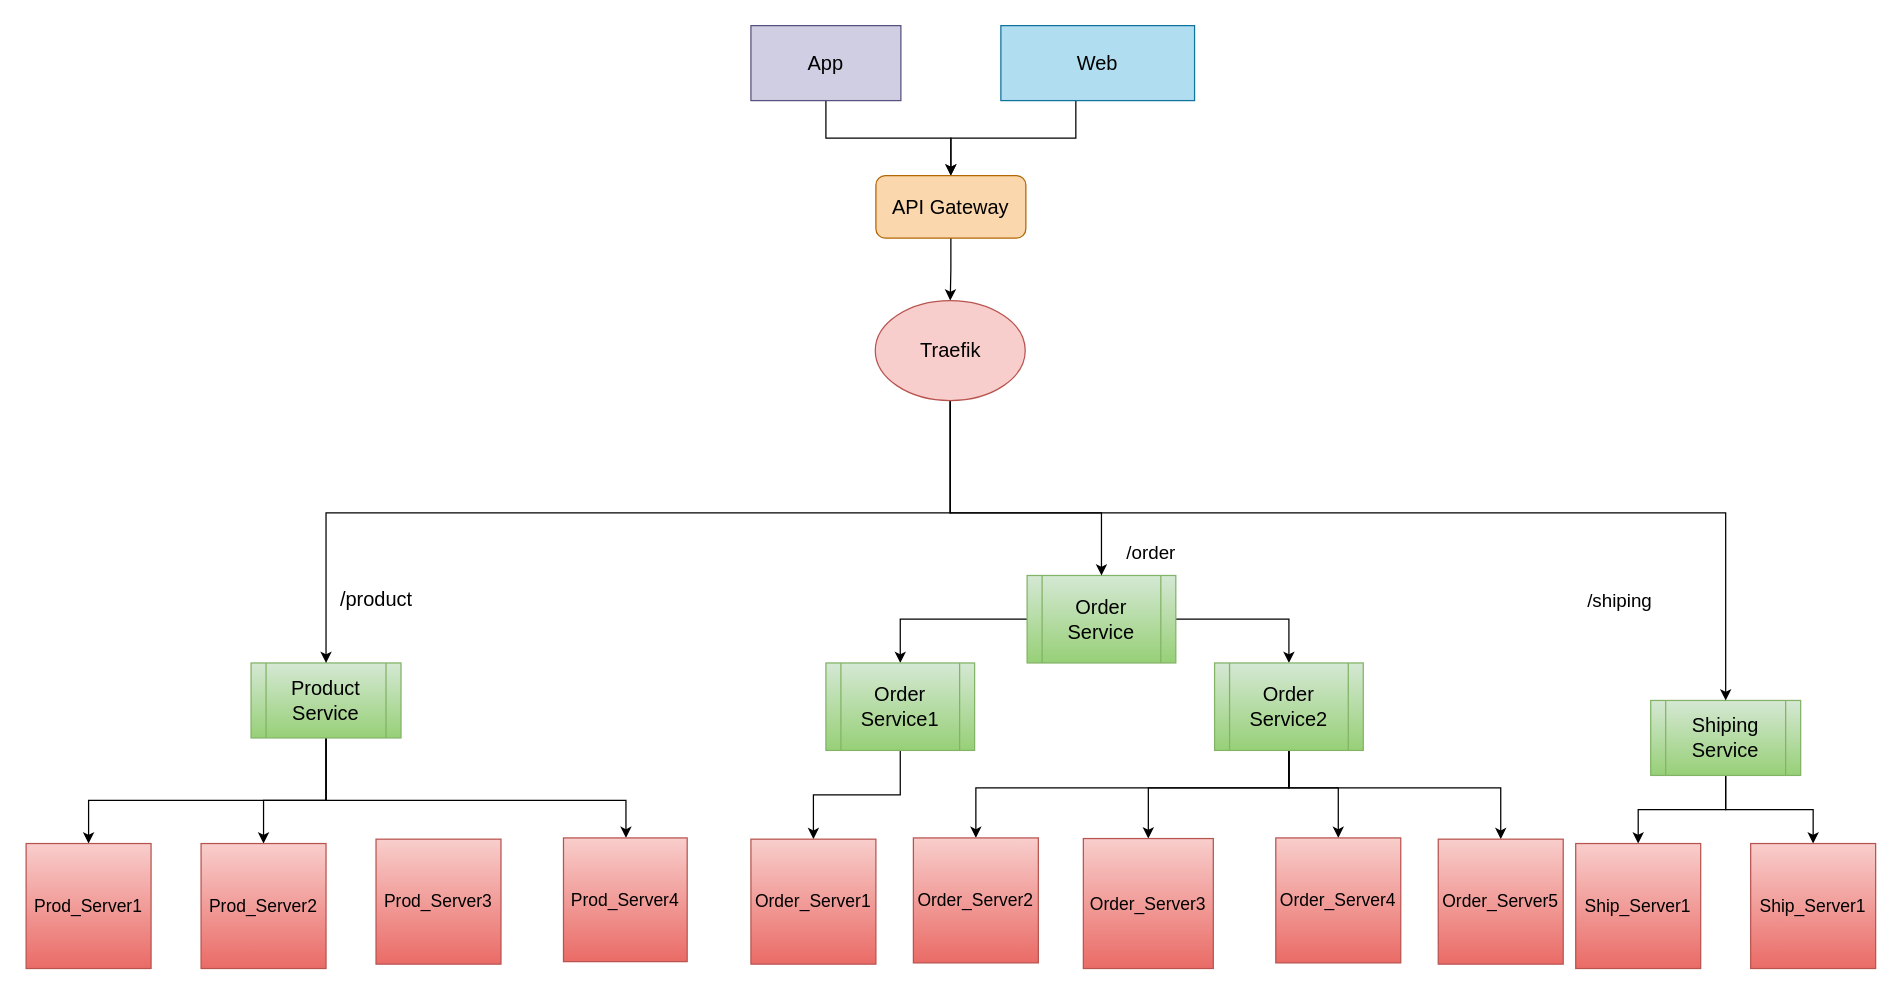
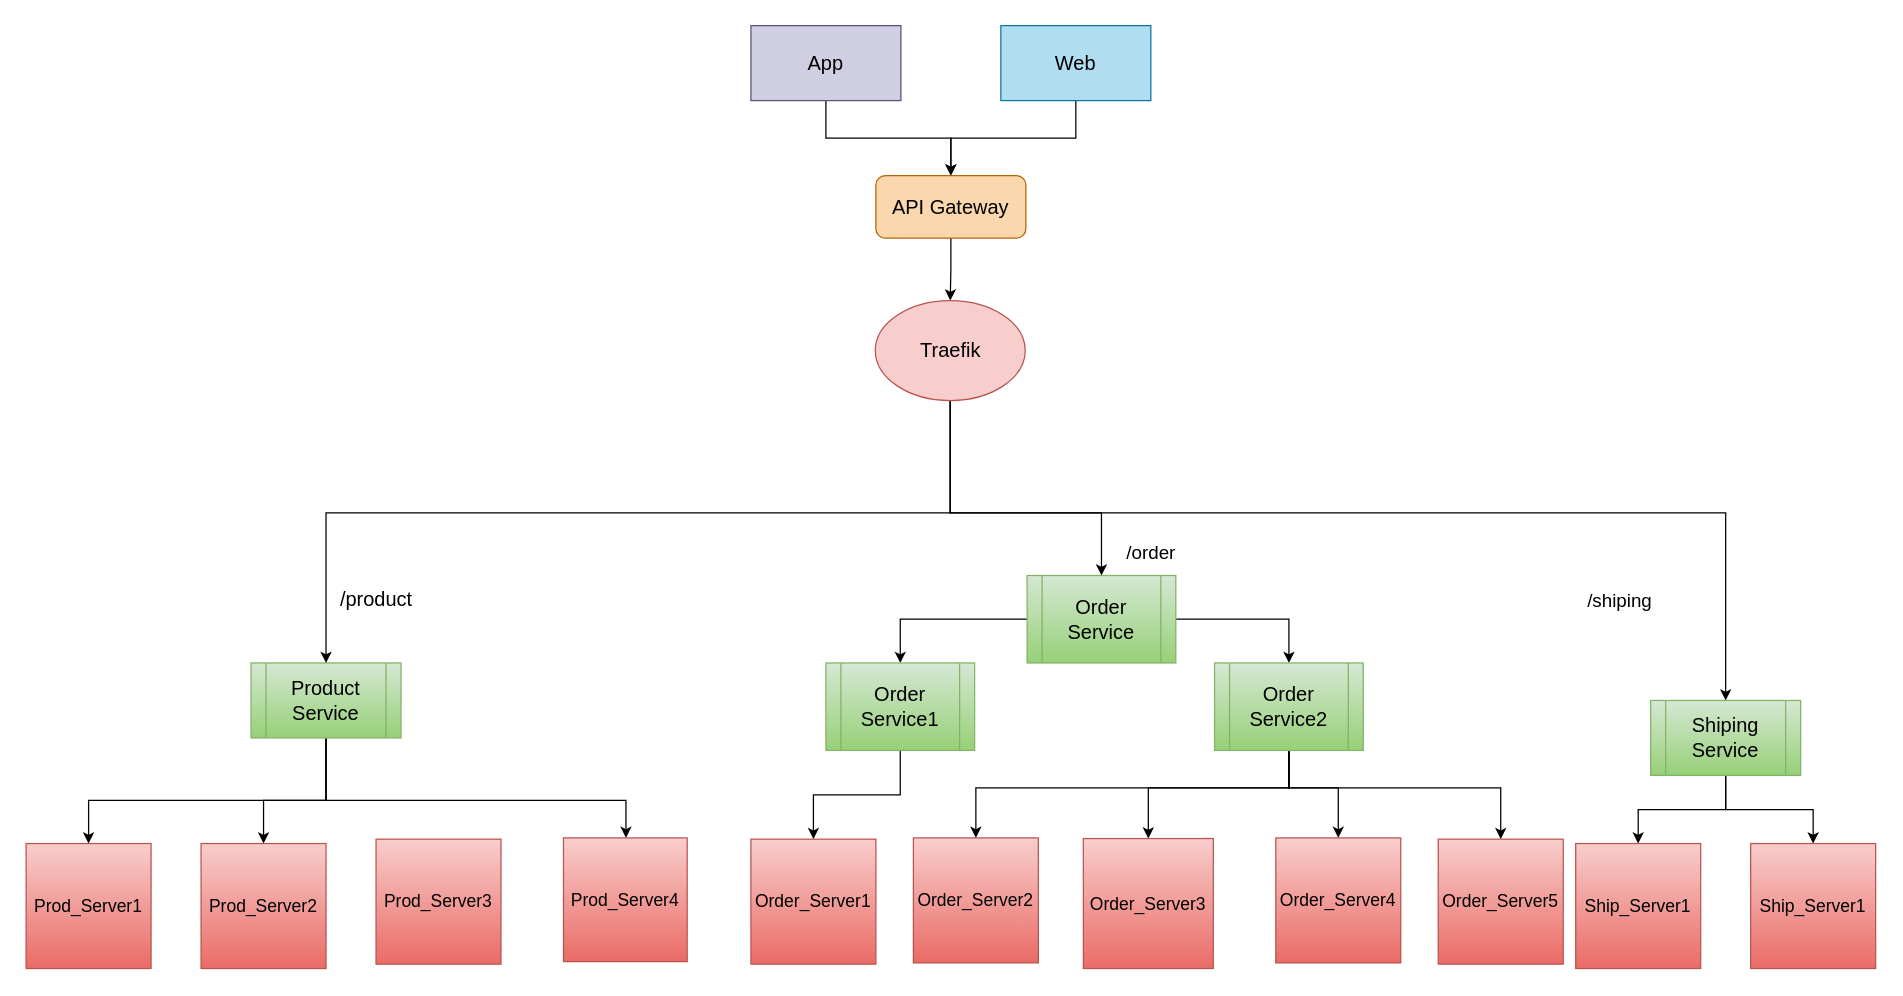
  <mxCell id="0" />
  <mxCell id="1" parent="0" />
  <mxCell id="2" style="edgeStyle=orthogonalEdgeStyle;rounded=0;orthogonalLoop=1;jettySize=auto;html=1;entryX=0.5;entryY=0;entryDx=0;entryDy=0;" edge="1" parent="1" source="3" target="19"><mxGeometry relative="1" as="geometry"><Array as="points"><mxPoint x="660" y="110" /><mxPoint x="760" y="110" /></Array></mxGeometry></mxCell>
  <mxCell id="3" value="&lt;font style=&quot;font-size: 16px;&quot;&gt;App&lt;/font&gt;" style="rounded=0;whiteSpace=wrap;html=1;fillColor=#d0cee2;strokeColor=#56517e;" vertex="1" parent="1"><mxGeometry x="600" y="20" width="120" height="60" as="geometry" /></mxCell>
  <mxCell id="4" style="edgeStyle=orthogonalEdgeStyle;rounded=0;orthogonalLoop=1;jettySize=auto;html=1;entryX=0.5;entryY=0;entryDx=0;entryDy=0;" edge="1" parent="1" source="5" target="19"><mxGeometry relative="1" as="geometry"><Array as="points"><mxPoint x="860" y="110" /><mxPoint x="760" y="110" /></Array></mxGeometry></mxCell>
- <mxCell id="5" value="&lt;font style=&quot;font-size: 16px;&quot;&gt;Web&lt;/font&gt;" style="rounded=0;whiteSpace=wrap;html=1;fillColor=#b1ddf0;strokeColor=#10739e;" vertex="1" parent="1"><mxGeometry x="800" y="20" width="155" height="60" as="geometry" /></mxCell>
+ <mxCell id="5" value="&lt;font style=&quot;font-size: 16px;&quot;&gt;Web&lt;/font&gt;" style="rounded=0;whiteSpace=wrap;html=1;fillColor=#b1ddf0;strokeColor=#10739e;" vertex="1" parent="1"><mxGeometry x="800" y="20" width="120" height="60" as="geometry" /></mxCell>
  <mxCell id="6" style="edgeStyle=orthogonalEdgeStyle;rounded=0;orthogonalLoop=1;jettySize=auto;html=1;entryX=0.5;entryY=0;entryDx=0;entryDy=0;" edge="1" parent="1" source="8" target="26"><mxGeometry relative="1" as="geometry" /></mxCell>
  <mxCell id="7" style="edgeStyle=orthogonalEdgeStyle;rounded=0;orthogonalLoop=1;jettySize=auto;html=1;entryX=0.5;entryY=0;entryDx=0;entryDy=0;" edge="1" parent="1" source="8" target="24"><mxGeometry relative="1" as="geometry" /></mxCell>
  <mxCell id="8" value="&lt;font style=&quot;font-size: 16px;&quot;&gt;Order Service&lt;/font&gt;" style="shape=process;whiteSpace=wrap;html=1;backgroundOutline=1;fillColor=#d5e8d4;gradientColor=#97d077;strokeColor=#82b366;" vertex="1" parent="1"><mxGeometry x="821" y="460" width="119" height="70" as="geometry" /></mxCell>
  <mxCell id="9" style="edgeStyle=orthogonalEdgeStyle;rounded=0;orthogonalLoop=1;jettySize=auto;html=1;entryX=0.5;entryY=0;entryDx=0;entryDy=0;fontSize=16;" edge="1" parent="1" source="12" target="41"><mxGeometry relative="1" as="geometry"><Array as="points"><mxPoint x="260" y="640" /><mxPoint x="70" y="640" /></Array></mxGeometry></mxCell>
  <mxCell id="10" style="edgeStyle=orthogonalEdgeStyle;rounded=0;orthogonalLoop=1;jettySize=auto;html=1;entryX=0.5;entryY=0;entryDx=0;entryDy=0;fontSize=16;" edge="1" parent="1" source="12" target="40"><mxGeometry relative="1" as="geometry"><Array as="points"><mxPoint x="260" y="640" /><mxPoint x="210" y="640" /></Array></mxGeometry></mxCell>
  <mxCell id="11" style="edgeStyle=orthogonalEdgeStyle;rounded=0;orthogonalLoop=1;jettySize=auto;html=1;fontSize=16;" edge="1" parent="1" source="12" target="34"><mxGeometry relative="1" as="geometry"><Array as="points"><mxPoint x="260" y="640" /><mxPoint x="500" y="640" /></Array></mxGeometry></mxCell>
  <mxCell id="12" value="&lt;font style=&quot;font-size: 16px;&quot;&gt;Product Service&lt;/font&gt;" style="shape=process;whiteSpace=wrap;html=1;backgroundOutline=1;fillColor=#d5e8d4;gradientColor=#97d077;strokeColor=#82b366;" vertex="1" parent="1"><mxGeometry x="200" y="530" width="120" height="60" as="geometry" /></mxCell>
  <mxCell id="13" style="edgeStyle=orthogonalEdgeStyle;rounded=0;orthogonalLoop=1;jettySize=auto;html=1;entryX=0.5;entryY=0;entryDx=0;entryDy=0;fontSize=16;" edge="1" parent="1" source="15" target="35"><mxGeometry relative="1" as="geometry" /></mxCell>
  <mxCell id="14" style="edgeStyle=orthogonalEdgeStyle;rounded=0;orthogonalLoop=1;jettySize=auto;html=1;entryX=0.5;entryY=0;entryDx=0;entryDy=0;fontSize=16;" edge="1" parent="1" source="15" target="36"><mxGeometry relative="1" as="geometry" /></mxCell>
  <mxCell id="15" value="&lt;font style=&quot;font-size: 16px;&quot;&gt;Shiping Service&lt;/font&gt;" style="shape=process;whiteSpace=wrap;html=1;backgroundOutline=1;fillColor=#d5e8d4;gradientColor=#97d077;strokeColor=#82b366;" vertex="1" parent="1"><mxGeometry x="1320" y="560" width="120" height="60" as="geometry" /></mxCell>
  <mxCell id="16" style="edgeStyle=orthogonalEdgeStyle;rounded=0;orthogonalLoop=1;jettySize=auto;html=1;entryX=0.5;entryY=0;entryDx=0;entryDy=0;exitX=0.5;exitY=1;exitDx=0;exitDy=0;" edge="1" parent="1" source="29" target="8"><mxGeometry relative="1" as="geometry"><Array as="points"><mxPoint x="760" y="410" /><mxPoint x="881" y="410" /></Array></mxGeometry></mxCell>
  <mxCell id="17" value="/order" style="edgeLabel;html=1;align=center;verticalAlign=middle;resizable=0;points=[];fontSize=15;" vertex="1" connectable="0" parent="16"><mxGeometry x="0.279" y="-1" relative="1" as="geometry"><mxPoint x="83" y="29" as="offset" /></mxGeometry></mxCell>
  <mxCell id="18" style="edgeStyle=orthogonalEdgeStyle;rounded=0;orthogonalLoop=1;jettySize=auto;html=1;" edge="1" parent="1" source="19" target="29"><mxGeometry relative="1" as="geometry" /></mxCell>
  <mxCell id="19" value="&lt;font style=&quot;font-size: 16px;&quot;&gt;API Gateway&lt;/font&gt;" style="rounded=1;whiteSpace=wrap;html=1;fillColor=#fad7ac;strokeColor=#b46504;" vertex="1" parent="1"><mxGeometry x="700" y="140" width="120" height="50" as="geometry" /></mxCell>
  <mxCell id="20" style="edgeStyle=orthogonalEdgeStyle;rounded=0;orthogonalLoop=1;jettySize=auto;html=1;fontSize=16;" edge="1" parent="1" source="24" target="39"><mxGeometry relative="1" as="geometry"><Array as="points"><mxPoint x="1031" y="630" /><mxPoint x="780" y="630" /></Array></mxGeometry></mxCell>
  <mxCell id="21" style="edgeStyle=orthogonalEdgeStyle;rounded=0;orthogonalLoop=1;jettySize=auto;html=1;entryX=0.5;entryY=0;entryDx=0;entryDy=0;fontSize=16;" edge="1" parent="1" source="24" target="37"><mxGeometry relative="1" as="geometry"><Array as="points"><mxPoint x="1031" y="630" /><mxPoint x="918" y="630" /></Array></mxGeometry></mxCell>
  <mxCell id="22" style="edgeStyle=orthogonalEdgeStyle;rounded=0;orthogonalLoop=1;jettySize=auto;html=1;entryX=0.5;entryY=0;entryDx=0;entryDy=0;fontSize=16;" edge="1" parent="1" source="24" target="31"><mxGeometry relative="1" as="geometry"><Array as="points"><mxPoint x="1031" y="630" /><mxPoint x="1070" y="630" /></Array></mxGeometry></mxCell>
  <mxCell id="23" style="edgeStyle=orthogonalEdgeStyle;rounded=0;orthogonalLoop=1;jettySize=auto;html=1;entryX=0.5;entryY=0;entryDx=0;entryDy=0;fontSize=16;" edge="1" parent="1" source="24" target="32"><mxGeometry relative="1" as="geometry"><Array as="points"><mxPoint x="1031" y="630" /><mxPoint x="1200" y="630" /></Array></mxGeometry></mxCell>
  <mxCell id="24" value="&lt;font style=&quot;font-size: 16px;&quot;&gt;Order Service2&lt;/font&gt;" style="shape=process;whiteSpace=wrap;html=1;backgroundOutline=1;fillColor=#d5e8d4;gradientColor=#97d077;strokeColor=#82b366;" vertex="1" parent="1"><mxGeometry x="971" y="530" width="119" height="70" as="geometry" /></mxCell>
  <mxCell id="25" value="" style="edgeStyle=orthogonalEdgeStyle;rounded=0;orthogonalLoop=1;jettySize=auto;html=1;fontSize=16;" edge="1" parent="1" source="26" target="38"><mxGeometry relative="1" as="geometry" /></mxCell>
  <mxCell id="26" value="&lt;font style=&quot;font-size: 16px;&quot;&gt;Order Service1&lt;/font&gt;" style="shape=process;whiteSpace=wrap;html=1;backgroundOutline=1;fillColor=#d5e8d4;gradientColor=#97d077;strokeColor=#82b366;" vertex="1" parent="1"><mxGeometry x="660" y="530" width="119" height="70" as="geometry" /></mxCell>
  <mxCell id="27" style="edgeStyle=orthogonalEdgeStyle;rounded=0;orthogonalLoop=1;jettySize=auto;html=1;entryX=0.5;entryY=0;entryDx=0;entryDy=0;" edge="1" parent="1" source="29" target="15"><mxGeometry relative="1" as="geometry"><Array as="points"><mxPoint x="760" y="410" /><mxPoint x="1380" y="410" /></Array></mxGeometry></mxCell>
  <mxCell id="28" style="edgeStyle=orthogonalEdgeStyle;rounded=0;orthogonalLoop=1;jettySize=auto;html=1;entryX=0.5;entryY=0;entryDx=0;entryDy=0;fontSize=16;" edge="1" parent="1" source="29" target="12"><mxGeometry relative="1" as="geometry"><Array as="points"><mxPoint x="760" y="410" /><mxPoint x="260" y="410" /></Array></mxGeometry></mxCell>
  <mxCell id="29" value="&lt;font style=&quot;font-size: 16px;&quot;&gt;Traefik&lt;/font&gt;" style="ellipse;whiteSpace=wrap;html=1;fillColor=#f8cecc;strokeColor=#b85450;" vertex="1" parent="1"><mxGeometry x="699.5" y="240" width="120" height="80" as="geometry" /></mxCell>
  <mxCell id="30" value="/shiping" style="edgeLabel;html=1;align=center;verticalAlign=middle;resizable=0;points=[];fontSize=15;" vertex="1" connectable="0" parent="1"><mxGeometry x="1294" y="479.471" as="geometry" /></mxCell>
  <mxCell id="31" value="&lt;font style=&quot;font-size: 14px;&quot;&gt;Order_Server4&lt;/font&gt;" style="whiteSpace=wrap;html=1;aspect=fixed;fillColor=#f8cecc;gradientColor=#ea6b66;strokeColor=#b85450;" vertex="1" parent="1"><mxGeometry x="1020" y="670" width="100" height="100" as="geometry" /></mxCell>
  <mxCell id="32" value="&lt;font style=&quot;font-size: 14px;&quot;&gt;Order_Server5&lt;/font&gt;" style="whiteSpace=wrap;html=1;aspect=fixed;fillColor=#f8cecc;gradientColor=#ea6b66;strokeColor=#b85450;" vertex="1" parent="1"><mxGeometry x="1150" y="671" width="100" height="100" as="geometry" /></mxCell>
  <mxCell id="33" value="&lt;font style=&quot;font-size: 14px;&quot;&gt;Prod_Server3&lt;/font&gt;" style="whiteSpace=wrap;html=1;aspect=fixed;fillColor=#f8cecc;gradientColor=#ea6b66;strokeColor=#b85450;" vertex="1" parent="1"><mxGeometry x="300" y="671" width="100" height="100" as="geometry" /></mxCell>
  <mxCell id="34" value="&lt;font style=&quot;font-size: 14px;&quot;&gt;Prod_Server4&lt;/font&gt;" style="whiteSpace=wrap;html=1;aspect=fixed;fillColor=#f8cecc;gradientColor=#ea6b66;strokeColor=#b85450;" vertex="1" parent="1"><mxGeometry x="450" y="670" width="99" height="99" as="geometry" /></mxCell>
  <mxCell id="35" value="&lt;font style=&quot;font-size: 14px;&quot;&gt;Ship_Server1&lt;/font&gt;" style="whiteSpace=wrap;html=1;aspect=fixed;fillColor=#f8cecc;gradientColor=#ea6b66;strokeColor=#b85450;" vertex="1" parent="1"><mxGeometry x="1260" y="674.5" width="100" height="100" as="geometry" /></mxCell>
  <mxCell id="36" value="&lt;font style=&quot;font-size: 14px;&quot;&gt;Ship_Server1&lt;/font&gt;" style="whiteSpace=wrap;html=1;aspect=fixed;fillColor=#f8cecc;gradientColor=#ea6b66;strokeColor=#b85450;" vertex="1" parent="1"><mxGeometry x="1400" y="674.5" width="100" height="100" as="geometry" /></mxCell>
  <mxCell id="37" value="&lt;font style=&quot;font-size: 14px;&quot;&gt;Order_Server3&lt;/font&gt;" style="whiteSpace=wrap;html=1;aspect=fixed;fillColor=#f8cecc;gradientColor=#ea6b66;strokeColor=#b85450;" vertex="1" parent="1"><mxGeometry x="866" y="670.5" width="104" height="104" as="geometry" /></mxCell>
  <mxCell id="38" value="&lt;font style=&quot;font-size: 14px;&quot;&gt;Order_Server1&lt;/font&gt;" style="whiteSpace=wrap;html=1;aspect=fixed;fillColor=#f8cecc;gradientColor=#ea6b66;strokeColor=#b85450;" vertex="1" parent="1"><mxGeometry x="600" y="671" width="100" height="100" as="geometry" /></mxCell>
  <mxCell id="39" value="&lt;font style=&quot;font-size: 14px;&quot;&gt;Order_Server2&lt;/font&gt;" style="whiteSpace=wrap;html=1;aspect=fixed;fillColor=#f8cecc;gradientColor=#ea6b66;strokeColor=#b85450;" vertex="1" parent="1"><mxGeometry x="730" y="670" width="100" height="100" as="geometry" /></mxCell>
  <mxCell id="40" value="&lt;font style=&quot;font-size: 14px;&quot;&gt;Prod_Server2&lt;/font&gt;" style="whiteSpace=wrap;html=1;aspect=fixed;fillColor=#f8cecc;gradientColor=#ea6b66;strokeColor=#b85450;" vertex="1" parent="1"><mxGeometry x="160" y="674.5" width="100" height="100" as="geometry" /></mxCell>
  <mxCell id="41" value="&lt;font style=&quot;font-size: 14px;&quot;&gt;Prod_Server1&lt;/font&gt;" style="whiteSpace=wrap;html=1;aspect=fixed;fillColor=#f8cecc;gradientColor=#ea6b66;strokeColor=#b85450;" vertex="1" parent="1"><mxGeometry x="20" y="674.5" width="100" height="100" as="geometry" /></mxCell>
  <mxCell id="42" value="/product" style="text;html=1;align=center;verticalAlign=middle;resizable=0;points=[];autosize=1;strokeColor=none;fillColor=none;fontSize=16;" vertex="1" parent="1"><mxGeometry x="260" y="464.47" width="80" height="30" as="geometry" /></mxCell>
